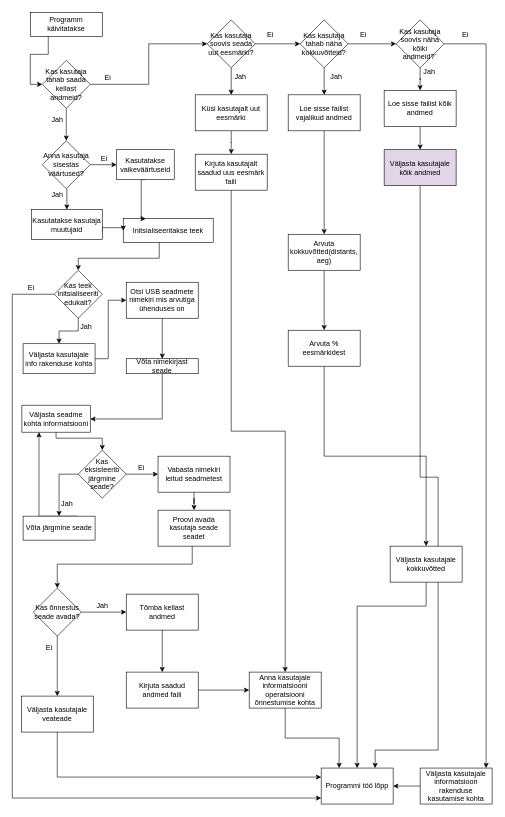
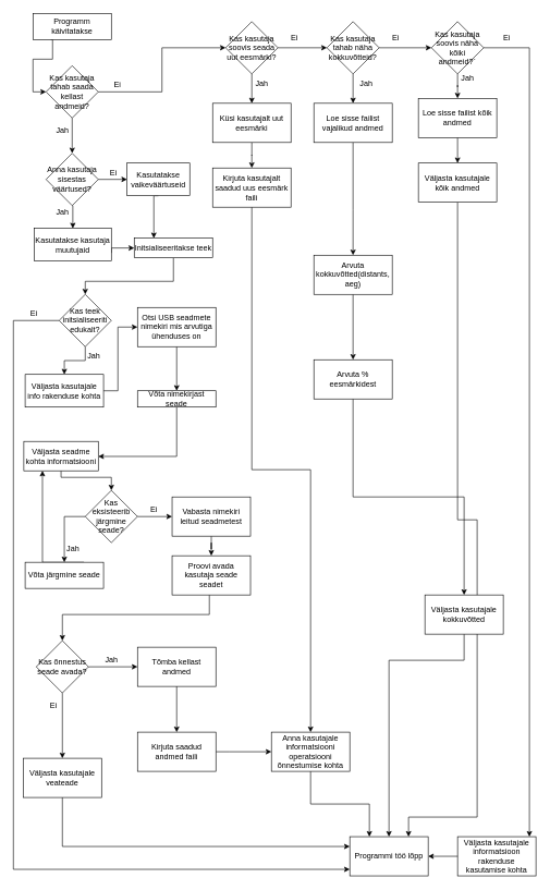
  <mxCell id="0" />
  <mxCell id="1" parent="0" />
  <mxCell id="2" style="edgeStyle=orthogonalEdgeStyle;rounded=0;orthogonalLoop=1;jettySize=auto;html=1;exitX=0.5;exitY=1;exitDx=0;exitDy=0;" parent="1" source="48" target="16" edge="1"><mxGeometry relative="1" as="geometry" /></mxCell>
  <mxCell id="3" style="edgeStyle=orthogonalEdgeStyle;rounded=0;orthogonalLoop=1;jettySize=auto;html=1;exitX=0.228;exitY=0.992;exitDx=0;exitDy=0;entryX=0;entryY=0.5;entryDx=0;entryDy=0;exitPerimeter=0;" edge="1" parent="1" source="4" target="48"><mxGeometry relative="1" as="geometry"><Array as="points"><mxPoint x="80" y="60" /><mxPoint x="80" y="90" /><mxPoint x="50" y="90" /><mxPoint x="50" y="140" /></Array></mxGeometry></mxCell>
  <mxCell id="4" value="&lt;div&gt;Programm käivitatakse&lt;/div&gt;" style="rounded=0;whiteSpace=wrap;html=1;" parent="1" vertex="1"><mxGeometry x="50" y="20" width="120" height="40" as="geometry" /></mxCell>
  <mxCell id="5" value="" style="edgeStyle=orthogonalEdgeStyle;rounded=0;orthogonalLoop=1;jettySize=auto;html=1;entryX=0.5;entryY=0;entryDx=0;entryDy=0;" parent="1" source="6" target="11" edge="1"><mxGeometry relative="1" as="geometry"><mxPoint x="110" y="180" as="targetPoint" /><Array as="points"><mxPoint x="265" y="430" /><mxPoint x="130" y="430" /></Array></mxGeometry></mxCell>
- <mxCell id="6" value="Initsialiseeritakse teek" style="rounded=0;whiteSpace=wrap;html=1;" parent="1" vertex="1"><mxGeometry x="205" y="364" width="150" height="40" as="geometry" /></mxCell>
+ <mxCell id="6" value="Initsialiseeritakse teek" style="rounded=0;whiteSpace=wrap;html=1;" parent="1" vertex="1"><mxGeometry x="205" y="364" width="120" height="30" as="geometry" /></mxCell>
  <mxCell id="7" value="" style="edgeStyle=orthogonalEdgeStyle;rounded=0;orthogonalLoop=1;jettySize=auto;html=1;" parent="1" source="8" target="23" edge="1"><mxGeometry relative="1" as="geometry"><Array as="points"><mxPoint x="180" y="598" /><mxPoint x="180" y="500" /></Array></mxGeometry></mxCell>
  <mxCell id="8" value="&lt;div&gt;Väljasta kasutajale info rakenduse kohta&lt;/div&gt;" style="whiteSpace=wrap;html=1;rounded=0;" parent="1" vertex="1"><mxGeometry x="38" y="572.5" width="120" height="50" as="geometry" /></mxCell>
  <mxCell id="9" value="" style="edgeStyle=orthogonalEdgeStyle;rounded=0;orthogonalLoop=1;jettySize=auto;html=1;exitX=0;exitY=0.5;exitDx=0;exitDy=0;" parent="1" source="11" target="13" edge="1"><mxGeometry relative="1" as="geometry"><mxPoint x="70" y="460" as="sourcePoint" /><Array as="points"><mxPoint x="20" y="490" /><mxPoint x="20" y="1330" /></Array></mxGeometry></mxCell>
  <mxCell id="10" style="edgeStyle=orthogonalEdgeStyle;rounded=0;orthogonalLoop=1;jettySize=auto;html=1;exitX=0.5;exitY=1;exitDx=0;exitDy=0;entryX=0.5;entryY=0;entryDx=0;entryDy=0;" parent="1" source="11" target="8" edge="1"><mxGeometry relative="1" as="geometry" /></mxCell>
  <mxCell id="11" value="Kas teek initsialiseeriti edukalt?" style="rhombus;whiteSpace=wrap;html=1;" parent="1" vertex="1"><mxGeometry x="90" y="450" width="80" height="80" as="geometry" /></mxCell>
  <mxCell id="12" value="&lt;div&gt;Jah&lt;/div&gt;" style="text;html=1;align=center;verticalAlign=middle;resizable=0;points=[];autosize=1;" parent="1" vertex="1"><mxGeometry x="128" y="535" width="30" height="20" as="geometry" /></mxCell>
  <mxCell id="13" value="Programmi töö lõpp" style="whiteSpace=wrap;html=1;" parent="1" vertex="1"><mxGeometry x="535" y="1280" width="120" height="60" as="geometry" /></mxCell>
  <mxCell id="14" style="edgeStyle=orthogonalEdgeStyle;rounded=0;orthogonalLoop=1;jettySize=auto;html=1;exitX=1;exitY=0.5;exitDx=0;exitDy=0;entryX=0;entryY=0.5;entryDx=0;entryDy=0;" parent="1" source="16" target="21" edge="1"><mxGeometry relative="1" as="geometry" /></mxCell>
  <mxCell id="15" style="edgeStyle=orthogonalEdgeStyle;rounded=0;orthogonalLoop=1;jettySize=auto;html=1;exitX=0.5;exitY=1;exitDx=0;exitDy=0;entryX=0.5;entryY=0;entryDx=0;entryDy=0;" parent="1" source="16" target="19" edge="1"><mxGeometry relative="1" as="geometry"><mxPoint x="274" y="339" as="targetPoint" /></mxGeometry></mxCell>
  <mxCell id="16" value="&lt;div&gt;Anna kasutaja sisestas väärtused?&lt;/div&gt;" style="rhombus;whiteSpace=wrap;html=1;" parent="1" vertex="1"><mxGeometry x="70" y="234" width="80" height="80" as="geometry" /></mxCell>
  <mxCell id="17" value="Ei" style="text;html=1;align=center;verticalAlign=middle;resizable=0;points=[];autosize=1;" parent="1" vertex="1"><mxGeometry x="158" y="254" width="30" height="20" as="geometry" /></mxCell>
  <mxCell id="18" style="edgeStyle=orthogonalEdgeStyle;rounded=0;orthogonalLoop=1;jettySize=auto;html=1;exitX=1;exitY=0.75;exitDx=0;exitDy=0;entryX=0;entryY=0.5;entryDx=0;entryDy=0;" edge="1" parent="1" source="19" target="6"><mxGeometry relative="1" as="geometry"><mxPoint x="190" y="379" as="targetPoint" /><Array as="points"><mxPoint x="170" y="379" /></Array></mxGeometry></mxCell>
  <mxCell id="19" value="&lt;div&gt;Kasutatakse kasutaja muutujaid&lt;/div&gt;" style="whiteSpace=wrap;html=1;" parent="1" vertex="1"><mxGeometry x="52" y="349" width="118" height="50" as="geometry" /></mxCell>
  <mxCell id="20" style="edgeStyle=orthogonalEdgeStyle;rounded=0;orthogonalLoop=1;jettySize=auto;html=1;exitX=0.5;exitY=1;exitDx=0;exitDy=0;entryX=0.25;entryY=0;entryDx=0;entryDy=0;" parent="1" source="21" edge="1" target="6"><mxGeometry relative="1" as="geometry"><mxPoint x="486" y="374" as="targetPoint" /><Array as="points"><mxPoint x="235" y="299" /></Array></mxGeometry></mxCell>
  <mxCell id="21" value="Kasutatakse vaikeväärtuseid" style="whiteSpace=wrap;html=1;" parent="1" vertex="1"><mxGeometry x="194" y="249" width="96" height="50" as="geometry" /></mxCell>
  <mxCell id="22" value="" style="edgeStyle=orthogonalEdgeStyle;rounded=0;orthogonalLoop=1;jettySize=auto;html=1;" parent="1" source="23" target="25" edge="1"><mxGeometry relative="1" as="geometry" /></mxCell>
  <mxCell id="23" value="Otsi USB seadmete nimekiri mis arvutiga ühenduses on" style="whiteSpace=wrap;html=1;rounded=0;" parent="1" vertex="1"><mxGeometry x="210" y="470" width="120" height="60" as="geometry" /></mxCell>
  <mxCell id="24" value="" style="edgeStyle=orthogonalEdgeStyle;rounded=0;orthogonalLoop=1;jettySize=auto;html=1;" parent="1" source="25" target="27" edge="1"><mxGeometry relative="1" as="geometry"><Array as="points"><mxPoint x="270" y="698" /></Array></mxGeometry></mxCell>
  <mxCell id="25" value="&lt;div&gt;Võta nimekirjast seade&lt;/div&gt;" style="whiteSpace=wrap;html=1;rounded=0;" parent="1" vertex="1"><mxGeometry x="210" y="597.5" width="120" height="25" as="geometry" /></mxCell>
  <mxCell id="26" value="" style="edgeStyle=orthogonalEdgeStyle;rounded=0;orthogonalLoop=1;jettySize=auto;html=1;entryX=0.5;entryY=0;entryDx=0;entryDy=0;" parent="1" source="27" target="30" edge="1"><mxGeometry relative="1" as="geometry"><Array as="points"><mxPoint x="93" y="730" /><mxPoint x="170" y="730" /></Array></mxGeometry></mxCell>
  <mxCell id="27" value="&lt;div&gt;Väljasta seadme kohta informatsiooni&lt;/div&gt;" style="whiteSpace=wrap;html=1;rounded=0;" parent="1" vertex="1"><mxGeometry x="36" y="675" width="114" height="45" as="geometry" /></mxCell>
  <mxCell id="28" value="" style="edgeStyle=orthogonalEdgeStyle;rounded=0;orthogonalLoop=1;jettySize=auto;html=1;exitX=0;exitY=0.5;exitDx=0;exitDy=0;" parent="1" source="30" target="32" edge="1"><mxGeometry relative="1" as="geometry" /></mxCell>
  <mxCell id="29" value="" style="edgeStyle=orthogonalEdgeStyle;rounded=0;orthogonalLoop=1;jettySize=auto;html=1;exitX=1;exitY=0.5;exitDx=0;exitDy=0;" parent="1" source="30" target="35" edge="1"><mxGeometry relative="1" as="geometry" /></mxCell>
  <mxCell id="30" value="Kas eksisteerib järgmine seade?" style="rhombus;whiteSpace=wrap;html=1;rounded=0;" parent="1" vertex="1"><mxGeometry x="130" y="750" width="80" height="80" as="geometry" /></mxCell>
  <mxCell id="31" style="edgeStyle=orthogonalEdgeStyle;rounded=0;orthogonalLoop=1;jettySize=auto;html=1;exitX=0.75;exitY=0;exitDx=0;exitDy=0;entryX=0.25;entryY=1;entryDx=0;entryDy=0;" parent="1" source="32" target="27" edge="1"><mxGeometry relative="1" as="geometry"><Array as="points"><mxPoint x="65" y="860" /></Array></mxGeometry></mxCell>
  <mxCell id="32" value="Võta järgmine seade" style="whiteSpace=wrap;html=1;rounded=0;" parent="1" vertex="1"><mxGeometry x="38" y="860" width="120" height="40" as="geometry" /></mxCell>
  <mxCell id="33" value="Jah" style="text;html=1;align=center;verticalAlign=middle;resizable=0;points=[];autosize=1;" parent="1" vertex="1"><mxGeometry x="96" y="830" width="30" height="20" as="geometry" /></mxCell>
  <mxCell id="34" value="" style="edgeStyle=orthogonalEdgeStyle;rounded=0;orthogonalLoop=1;jettySize=auto;html=1;" parent="1" source="35" target="37" edge="1"><mxGeometry relative="1" as="geometry" /></mxCell>
  <mxCell id="35" value="Vabasta nimekiri leitud seadmetest" style="whiteSpace=wrap;html=1;rounded=0;" parent="1" vertex="1"><mxGeometry x="263" y="760" width="120" height="60" as="geometry" /></mxCell>
  <mxCell id="36" value="" style="edgeStyle=orthogonalEdgeStyle;rounded=0;orthogonalLoop=1;jettySize=auto;html=1;" parent="1" source="37" target="40" edge="1"><mxGeometry relative="1" as="geometry"><Array as="points"><mxPoint x="320" y="940" /><mxPoint x="95" y="940" /></Array></mxGeometry></mxCell>
  <mxCell id="37" value="Proovi avada kasutaja seade seadet" style="whiteSpace=wrap;html=1;rounded=0;" parent="1" vertex="1"><mxGeometry x="263" y="850" width="120" height="60" as="geometry" /></mxCell>
  <mxCell id="38" value="" style="edgeStyle=orthogonalEdgeStyle;rounded=0;orthogonalLoop=1;jettySize=auto;html=1;" parent="1" source="40" target="41" edge="1"><mxGeometry relative="1" as="geometry" /></mxCell>
  <mxCell id="39" value="" style="edgeStyle=orthogonalEdgeStyle;rounded=0;orthogonalLoop=1;jettySize=auto;html=1;entryX=0.5;entryY=0;entryDx=0;entryDy=0;" parent="1" source="40" target="91" edge="1"><mxGeometry relative="1" as="geometry" /></mxCell>
  <mxCell id="40" value="&lt;div&gt;Kas õnnestus seade avada?&lt;/div&gt;" style="rhombus;whiteSpace=wrap;html=1;rounded=0;" parent="1" vertex="1"><mxGeometry x="55" y="980" width="80" height="80" as="geometry" /></mxCell>
  <mxCell id="41" value="Tõmba kellast andmed" style="whiteSpace=wrap;html=1;rounded=0;" parent="1" vertex="1"><mxGeometry x="210" y="990" width="120" height="60" as="geometry" /></mxCell>
  <mxCell id="42" style="edgeStyle=orthogonalEdgeStyle;rounded=0;orthogonalLoop=1;jettySize=auto;html=1;exitX=0.5;exitY=1;exitDx=0;exitDy=0;entryX=0;entryY=0.25;entryDx=0;entryDy=0;" parent="1" source="91" target="13" edge="1"><mxGeometry relative="1" as="geometry"><Array as="points"><mxPoint x="95" y="1295" /></Array></mxGeometry></mxCell>
  <mxCell id="43" value="Ei" style="text;html=1;align=center;verticalAlign=middle;resizable=0;points=[];autosize=1;" parent="1" vertex="1"><mxGeometry x="66" y="1070" width="30" height="20" as="geometry" /></mxCell>
  <mxCell id="44" value="Jah" style="text;html=1;align=center;verticalAlign=middle;resizable=0;points=[];autosize=1;" parent="1" vertex="1"><mxGeometry x="155" y="1000" width="30" height="20" as="geometry" /></mxCell>
  <mxCell id="45" value="" style="edgeStyle=orthogonalEdgeStyle;rounded=0;orthogonalLoop=1;jettySize=auto;html=1;exitX=0;exitY=0.5;exitDx=0;exitDy=0;entryX=0.5;entryY=0;entryDx=0;entryDy=0;" parent="1" edge="1"><mxGeometry relative="1" as="geometry"><mxPoint x="559" y="775" as="sourcePoint" /></mxGeometry></mxCell>
  <mxCell id="46" value="" style="edgeStyle=orthogonalEdgeStyle;rounded=0;orthogonalLoop=1;jettySize=auto;html=1;entryX=0.5;entryY=0;entryDx=0;entryDy=0;" parent="1" edge="1"><mxGeometry relative="1" as="geometry"><Array as="points"><mxPoint x="335" y="780" /><mxPoint x="335" y="720" /><mxPoint x="275" y="720" /></Array><mxPoint x="405" y="780" as="sourcePoint" /></mxGeometry></mxCell>
  <mxCell id="47" style="edgeStyle=orthogonalEdgeStyle;rounded=0;orthogonalLoop=1;jettySize=auto;html=1;exitX=1;exitY=0.5;exitDx=0;exitDy=0;entryX=0;entryY=0.5;entryDx=0;entryDy=0;" edge="1" parent="1" source="48" target="64"><mxGeometry relative="1" as="geometry" /></mxCell>
  <mxCell id="48" value="&lt;div&gt;Kas kasutaja tahab saada kellast andmeid?&lt;/div&gt;" style="rhombus;whiteSpace=wrap;html=1;" vertex="1" parent="1"><mxGeometry x="70" y="100" width="80" height="80" as="geometry" /></mxCell>
  <mxCell id="49" value="&lt;div&gt;Jah&lt;/div&gt;" style="text;html=1;align=center;verticalAlign=middle;resizable=0;points=[];autosize=1;" vertex="1" parent="1"><mxGeometry x="80" y="190" width="30" height="20" as="geometry" /></mxCell>
  <mxCell id="50" value="" style="edgeStyle=orthogonalEdgeStyle;rounded=0;orthogonalLoop=1;jettySize=auto;html=1;" edge="1" parent="1" source="52" target="80"><mxGeometry relative="1" as="geometry" /></mxCell>
  <mxCell id="51" style="edgeStyle=orthogonalEdgeStyle;rounded=0;orthogonalLoop=1;jettySize=auto;html=1;exitX=1;exitY=0.5;exitDx=0;exitDy=0;entryX=0;entryY=0.5;entryDx=0;entryDy=0;" edge="1" parent="1" source="52" target="57"><mxGeometry relative="1" as="geometry" /></mxCell>
  <mxCell id="52" value="Kas kasutaja tahab näha kokkuvõtteid?" style="rhombus;whiteSpace=wrap;html=1;" vertex="1" parent="1"><mxGeometry x="500" y="32.5" width="80" height="80" as="geometry" /></mxCell>
  <mxCell id="53" value="Ei" style="text;html=1;align=center;verticalAlign=middle;resizable=0;points=[];autosize=1;" vertex="1" parent="1"><mxGeometry x="164" y="120" width="30" height="20" as="geometry" /></mxCell>
  <mxCell id="54" value="&lt;div&gt;Jah&lt;/div&gt;" style="text;html=1;align=center;verticalAlign=middle;resizable=0;points=[];autosize=1;" vertex="1" parent="1"><mxGeometry x="80" y="314" width="30" height="20" as="geometry" /></mxCell>
  <mxCell id="55" value="" style="edgeStyle=orthogonalEdgeStyle;rounded=0;orthogonalLoop=1;jettySize=auto;html=1;" edge="1" parent="1" source="57" target="88"><mxGeometry relative="1" as="geometry" /></mxCell>
  <mxCell id="56" style="edgeStyle=orthogonalEdgeStyle;rounded=0;orthogonalLoop=1;jettySize=auto;html=1;exitX=1;exitY=0.5;exitDx=0;exitDy=0;" edge="1" parent="1" source="57"><mxGeometry relative="1" as="geometry"><mxPoint x="810" y="1280" as="targetPoint" /><Array as="points"><mxPoint x="810" y="73" /><mxPoint x="810" y="1280" /></Array></mxGeometry></mxCell>
  <mxCell id="57" value="Kas kasutaja soovis näha kõiki andmeid?`" style="rhombus;whiteSpace=wrap;html=1;rounded=0;" vertex="1" parent="1"><mxGeometry x="660" y="32.5" width="80" height="80" as="geometry" /></mxCell>
  <mxCell id="58" style="edgeStyle=orthogonalEdgeStyle;rounded=0;orthogonalLoop=1;jettySize=auto;html=1;exitX=0.5;exitY=1;exitDx=0;exitDy=0;entryX=0.75;entryY=0;entryDx=0;entryDy=0;" edge="1" parent="1" source="59" target="13"><mxGeometry relative="1" as="geometry"><Array as="points"><mxPoint x="700" y="795" /><mxPoint x="730" y="795" /><mxPoint x="730" y="1250" /><mxPoint x="625" y="1250" /></Array></mxGeometry></mxCell>
- <mxCell id="59" value="Väljasta kasutajale kõik andmed" style="whiteSpace=wrap;html=1;rounded=0;fillColor=#e1d5e7;" vertex="1" parent="1"><mxGeometry x="640" y="249" width="120" height="60" as="geometry" /></mxCell>
+ <mxCell id="59" value="Väljasta kasutajale kõik andmed" style="whiteSpace=wrap;html=1;rounded=0;" vertex="1" parent="1"><mxGeometry x="640" y="249" width="120" height="60" as="geometry" /></mxCell>
  <mxCell id="60" style="edgeStyle=orthogonalEdgeStyle;rounded=0;orthogonalLoop=1;jettySize=auto;html=1;exitX=0.5;exitY=1;exitDx=0;exitDy=0;entryX=0.5;entryY=0;entryDx=0;entryDy=0;" edge="1" parent="1" source="61" target="13"><mxGeometry relative="1" as="geometry"><Array as="points"><mxPoint x="595" y="1010" /></Array></mxGeometry></mxCell>
  <mxCell id="61" value="Väljasta kasutajale kokkuvõtted" style="whiteSpace=wrap;html=1;rounded=0;" vertex="1" parent="1"><mxGeometry x="650" y="910" width="120" height="60" as="geometry" /></mxCell>
  <mxCell id="62" value="" style="edgeStyle=orthogonalEdgeStyle;rounded=0;orthogonalLoop=1;jettySize=auto;html=1;" edge="1" parent="1" source="64" target="66"><mxGeometry relative="1" as="geometry" /></mxCell>
  <mxCell id="63" style="edgeStyle=orthogonalEdgeStyle;rounded=0;orthogonalLoop=1;jettySize=auto;html=1;exitX=1;exitY=0.5;exitDx=0;exitDy=0;entryX=0;entryY=0.5;entryDx=0;entryDy=0;" edge="1" parent="1" source="64" target="52"><mxGeometry relative="1" as="geometry" /></mxCell>
  <mxCell id="64" value="Kas kasutaja soovis seada uut eesmärki?" style="rhombus;whiteSpace=wrap;html=1;rounded=0;" vertex="1" parent="1"><mxGeometry x="345" y="32.5" width="80" height="80" as="geometry" /></mxCell>
  <mxCell id="65" value="" style="edgeStyle=orthogonalEdgeStyle;rounded=0;orthogonalLoop=1;jettySize=auto;html=1;" edge="1" parent="1" source="66" target="84"><mxGeometry relative="1" as="geometry" /></mxCell>
  <mxCell id="66" value="Küsi kasutajalt uut eesmärki" style="whiteSpace=wrap;html=1;rounded=0;" vertex="1" parent="1"><mxGeometry x="325" y="157.5" width="120" height="60" as="geometry" /></mxCell>
  <mxCell id="67" value="&lt;div&gt;Ei&lt;/div&gt;" style="text;html=1;align=center;verticalAlign=middle;resizable=0;points=[];autosize=1;" parent="1" vertex="1"><mxGeometry x="36" y="470" width="30" height="20" as="geometry" /></mxCell>
  <mxCell id="68" value="&lt;div&gt;Ei&lt;/div&gt;" style="text;html=1;align=center;verticalAlign=middle;resizable=0;points=[];autosize=1;" vertex="1" parent="1"><mxGeometry x="220" y="770" width="30" height="20" as="geometry" /></mxCell>
  <mxCell id="69" style="edgeStyle=orthogonalEdgeStyle;rounded=0;orthogonalLoop=1;jettySize=auto;html=1;exitX=1;exitY=0.5;exitDx=0;exitDy=0;entryX=0;entryY=0.5;entryDx=0;entryDy=0;" edge="1" parent="1" source="70" target="86"><mxGeometry relative="1" as="geometry"><Array as="points"><mxPoint x="350" y="1150" /><mxPoint x="350" y="1150" /></Array></mxGeometry></mxCell>
  <mxCell id="70" value="Kirjuta saadud andmed faili" style="whiteSpace=wrap;html=1;rounded=0;" vertex="1" parent="1"><mxGeometry x="210" y="1120" width="120" height="60" as="geometry" /></mxCell>
  <mxCell id="71" value="&lt;div&gt;Jah&lt;/div&gt;" style="text;html=1;align=center;verticalAlign=middle;resizable=0;points=[];autosize=1;" vertex="1" parent="1"><mxGeometry x="545" y="117.5" width="30" height="20" as="geometry" /></mxCell>
  <mxCell id="72" value="Ei" style="text;html=1;align=center;verticalAlign=middle;resizable=0;points=[];autosize=1;" vertex="1" parent="1"><mxGeometry x="590" y="47.5" width="30" height="20" as="geometry" /></mxCell>
  <mxCell id="73" value="&lt;div&gt;Jah&lt;/div&gt;" style="text;html=1;align=center;verticalAlign=middle;resizable=0;points=[];autosize=1;" vertex="1" parent="1"><mxGeometry x="385" y="117.5" width="30" height="20" as="geometry" /></mxCell>
  <mxCell id="74" value="Ei" style="text;html=1;align=center;verticalAlign=middle;resizable=0;points=[];autosize=1;" vertex="1" parent="1"><mxGeometry x="435" y="47.5" width="30" height="20" as="geometry" /></mxCell>
  <mxCell id="75" value="&lt;div&gt;Jah&lt;/div&gt;" style="text;html=1;align=center;verticalAlign=middle;resizable=0;points=[];autosize=1;" vertex="1" parent="1"><mxGeometry x="700" y="110" width="30" height="20" as="geometry" /></mxCell>
  <mxCell id="76" value="Ei" style="text;html=1;align=center;verticalAlign=middle;resizable=0;points=[];autosize=1;" vertex="1" parent="1"><mxGeometry x="760" y="47.5" width="30" height="20" as="geometry" /></mxCell>
  <mxCell id="77" style="edgeStyle=orthogonalEdgeStyle;rounded=0;orthogonalLoop=1;jettySize=auto;html=1;exitX=0;exitY=0.5;exitDx=0;exitDy=0;entryX=1;entryY=0.5;entryDx=0;entryDy=0;" edge="1" parent="1" source="78" target="13"><mxGeometry relative="1" as="geometry"><Array as="points"><mxPoint x="730" y="1310" /><mxPoint x="730" y="1310" /></Array></mxGeometry></mxCell>
  <mxCell id="78" value="Väljasta kasutajale informatsioon rakenduse kasutamise kohta" style="whiteSpace=wrap;html=1;" vertex="1" parent="1"><mxGeometry x="700" y="1280" width="120" height="60" as="geometry" /></mxCell>
  <mxCell id="79" value="" style="edgeStyle=orthogonalEdgeStyle;rounded=0;orthogonalLoop=1;jettySize=auto;html=1;exitX=0.5;exitY=1;exitDx=0;exitDy=0;" edge="1" parent="1" source="80" target="82"><mxGeometry relative="1" as="geometry"><Array as="points"><mxPoint x="540" y="320" /><mxPoint x="540" y="320" /></Array></mxGeometry></mxCell>
  <mxCell id="80" value="&lt;div&gt;Loe sisse failist vajalikud andmed&lt;/div&gt;" style="whiteSpace=wrap;html=1;" vertex="1" parent="1"><mxGeometry x="480" y="157.5" width="120" height="60" as="geometry" /></mxCell>
  <mxCell id="81" value="" style="edgeStyle=orthogonalEdgeStyle;rounded=0;orthogonalLoop=1;jettySize=auto;html=1;entryX=0.5;entryY=0;entryDx=0;entryDy=0;" edge="1" parent="1" source="82" target="90"><mxGeometry relative="1" as="geometry"><mxPoint x="475" y="379" as="targetPoint" /></mxGeometry></mxCell>
  <mxCell id="82" value="Arvuta kokkuvõtted(distants, aeg)" style="whiteSpace=wrap;html=1;" vertex="1" parent="1"><mxGeometry x="480" y="390" width="120" height="60" as="geometry" /></mxCell>
  <mxCell id="83" style="edgeStyle=orthogonalEdgeStyle;rounded=0;orthogonalLoop=1;jettySize=auto;html=1;exitX=0.5;exitY=1;exitDx=0;exitDy=0;entryX=0.5;entryY=0;entryDx=0;entryDy=0;" edge="1" parent="1" source="84" target="86"><mxGeometry relative="1" as="geometry" /></mxCell>
  <mxCell id="84" value="Kirjuta kasutajalt saadud uus eesmärk faili" style="whiteSpace=wrap;html=1;rounded=0;" vertex="1" parent="1"><mxGeometry x="325" y="256.5" width="120" height="60" as="geometry" /></mxCell>
  <mxCell id="85" style="edgeStyle=orthogonalEdgeStyle;rounded=0;orthogonalLoop=1;jettySize=auto;html=1;exitX=0.5;exitY=1;exitDx=0;exitDy=0;entryX=0.25;entryY=0;entryDx=0;entryDy=0;" edge="1" parent="1" source="86" target="13"><mxGeometry relative="1" as="geometry" /></mxCell>
  <mxCell id="86" value="Anna kasutajale informatsiooni operatsiooni õnnestumise kohta" style="whiteSpace=wrap;html=1;" vertex="1" parent="1"><mxGeometry x="415" y="1120" width="120" height="60" as="geometry" /></mxCell>
  <mxCell id="87" style="edgeStyle=orthogonalEdgeStyle;rounded=0;orthogonalLoop=1;jettySize=auto;html=1;exitX=0.5;exitY=1;exitDx=0;exitDy=0;entryX=0.5;entryY=0;entryDx=0;entryDy=0;" edge="1" parent="1" source="88" target="59"><mxGeometry relative="1" as="geometry" /></mxCell>
  <mxCell id="88" value="&lt;div&gt;Loe sisse failist kõik andmed&lt;/div&gt;" style="whiteSpace=wrap;html=1;" vertex="1" parent="1"><mxGeometry x="640" y="150" width="120" height="60" as="geometry" /></mxCell>
  <mxCell id="89" style="edgeStyle=orthogonalEdgeStyle;rounded=0;orthogonalLoop=1;jettySize=auto;html=1;exitX=0.5;exitY=1;exitDx=0;exitDy=0;entryX=0.5;entryY=0;entryDx=0;entryDy=0;" edge="1" parent="1" source="90" target="61"><mxGeometry relative="1" as="geometry" /></mxCell>
  <mxCell id="90" value="Arvuta % eesmärkidest" style="whiteSpace=wrap;html=1;" vertex="1" parent="1"><mxGeometry x="480" y="550" width="120" height="60" as="geometry" /></mxCell>
  <mxCell id="91" value="Väljasta kasutajale veateade" style="whiteSpace=wrap;html=1;rounded=0;" parent="1" vertex="1"><mxGeometry x="35" y="1160" width="120" height="60" as="geometry" /></mxCell>
  <mxCell id="92" value="" style="edgeStyle=orthogonalEdgeStyle;rounded=0;orthogonalLoop=1;jettySize=auto;html=1;entryX=0.5;entryY=0;entryDx=0;entryDy=0;" edge="1" parent="1" source="41" target="70"><mxGeometry relative="1" as="geometry"><mxPoint x="325" y="1000" as="sourcePoint" /><mxPoint x="98" y="1200" as="targetPoint" /><Array as="points"><mxPoint x="270" y="1110" /><mxPoint x="270" y="1110" /></Array></mxGeometry></mxCell>
